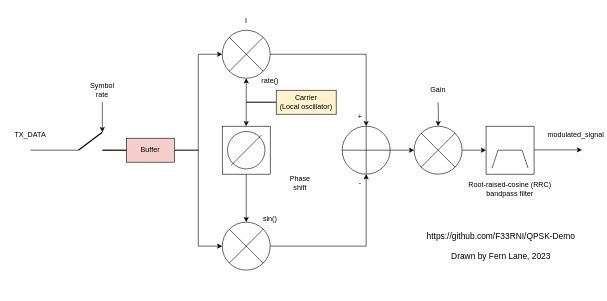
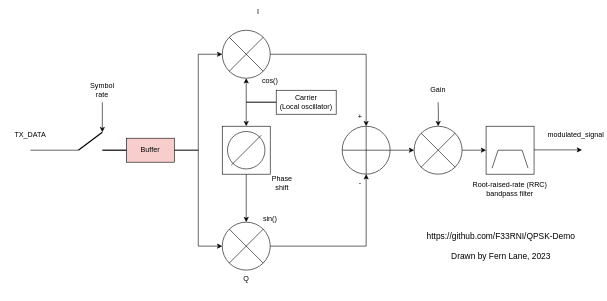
  <mxCell id="0" />
  <mxCell id="1" parent="0" />
  <mxCell id="2" value="TX_DATA" style="text;html=1;strokeColor=none;fillColor=none;align=center;verticalAlign=middle;whiteSpace=wrap;rounded=0;" parent="1" vertex="1"><mxGeometry x="20" y="210" width="60" height="30" as="geometry" /></mxCell>
  <mxCell id="3" value="" style="endArrow=classic;html=1;rounded=0;strokeWidth=1;" parent="1" edge="1"><mxGeometry width="50" height="50" relative="1" as="geometry"><mxPoint x="170" y="170" as="sourcePoint" /><mxPoint x="170" y="220" as="targetPoint" /></mxGeometry></mxCell>
  <mxCell id="4" style="edgeStyle=orthogonalEdgeStyle;rounded=0;orthogonalLoop=1;jettySize=auto;html=1;entryX=0;entryY=0.5;entryDx=0;entryDy=0;strokeWidth=1;" parent="1" source="6" target="8" edge="1"><mxGeometry relative="1" as="geometry" /></mxCell>
  <mxCell id="5" style="edgeStyle=orthogonalEdgeStyle;rounded=0;orthogonalLoop=1;jettySize=auto;html=1;entryX=0;entryY=0.5;entryDx=0;entryDy=0;strokeWidth=1;" parent="1" source="6" target="14" edge="1"><mxGeometry relative="1" as="geometry" /></mxCell>
  <mxCell id="6" value="Buffer" style="rounded=0;whiteSpace=wrap;html=1;fillColor=#f8cecc;" parent="1" vertex="1"><mxGeometry x="210" y="230" width="80" height="40" as="geometry" /></mxCell>
  <mxCell id="7" style="edgeStyle=orthogonalEdgeStyle;rounded=0;orthogonalLoop=1;jettySize=auto;html=1;entryX=0.5;entryY=0;entryDx=0;entryDy=0;strokeWidth=1;" parent="1" source="8" target="19" edge="1"><mxGeometry relative="1" as="geometry" /></mxCell>
  <mxCell id="8" value="" style="shape=sumEllipse;perimeter=ellipsePerimeter;whiteSpace=wrap;html=1;backgroundOutline=1;" parent="1" vertex="1"><mxGeometry x="370" y="50" width="80" height="80" as="geometry" /></mxCell>
  <mxCell id="9" style="edgeStyle=orthogonalEdgeStyle;rounded=0;orthogonalLoop=1;jettySize=auto;html=1;entryX=0.5;entryY=1;entryDx=0;entryDy=0;strokeWidth=1;" parent="1" source="11" target="8" edge="1"><mxGeometry relative="1" as="geometry" /></mxCell>
  <mxCell id="10" style="edgeStyle=orthogonalEdgeStyle;rounded=0;orthogonalLoop=1;jettySize=auto;html=1;exitX=0;exitY=0.5;exitDx=0;exitDy=0;strokeWidth=1;" parent="1" source="11" target="27" edge="1"><mxGeometry relative="1" as="geometry" /></mxCell>
- <mxCell id="11" value="Carrier&lt;br&gt;(Local oscillator)" style="rounded=0;whiteSpace=wrap;html=1;fillColor=#fff2cc;" parent="1" vertex="1"><mxGeometry x="460" y="150" width="100" height="40" as="geometry" /></mxCell>
+ <mxCell id="11" value="Carrier&lt;br&gt;(Local oscillator)" style="rounded=0;whiteSpace=wrap;html=1;" parent="1" vertex="1"><mxGeometry x="460" y="150" width="100" height="40" as="geometry" /></mxCell>
  <mxCell id="12" style="edgeStyle=orthogonalEdgeStyle;rounded=0;orthogonalLoop=1;jettySize=auto;html=1;exitX=0.5;exitY=1;exitDx=0;exitDy=0;entryX=0.5;entryY=0;entryDx=0;entryDy=0;strokeWidth=1;" parent="1" source="27" target="14" edge="1"><mxGeometry relative="1" as="geometry" /></mxCell>
  <mxCell id="13" style="edgeStyle=orthogonalEdgeStyle;rounded=0;orthogonalLoop=1;jettySize=auto;html=1;entryX=0.5;entryY=1;entryDx=0;entryDy=0;strokeWidth=1;" parent="1" source="14" target="19" edge="1"><mxGeometry relative="1" as="geometry" /></mxCell>
  <mxCell id="14" value="" style="shape=sumEllipse;perimeter=ellipsePerimeter;whiteSpace=wrap;html=1;backgroundOutline=1;" parent="1" vertex="1"><mxGeometry x="370" y="370" width="80" height="80" as="geometry" /></mxCell>
- <mxCell id="15" value="Phase shift" style="text;html=1;strokeColor=none;fillColor=none;align=center;verticalAlign=middle;whiteSpace=wrap;rounded=0;" parent="1" vertex="1"><mxGeometry x="470" y="290" width="60" height="30" as="geometry" /></mxCell>
+ <mxCell id="15" value="Phase shift" style="text;html=1;strokeColor=none;fillColor=none;align=center;verticalAlign=middle;whiteSpace=wrap;rounded=0;" parent="1" vertex="1"><mxGeometry x="440" y="290" width="60" height="30" as="geometry" /></mxCell>
  <mxCell id="16" value="sin()" style="text;html=1;strokeColor=none;fillColor=none;align=center;verticalAlign=middle;whiteSpace=wrap;rounded=0;" parent="1" vertex="1"><mxGeometry x="420" y="350" width="60" height="30" as="geometry" /></mxCell>
- <mxCell id="17" value="rate()" style="text;html=1;strokeColor=none;fillColor=none;align=center;verticalAlign=middle;whiteSpace=wrap;rounded=0;" parent="1" vertex="1"><mxGeometry x="420" y="120" width="60" height="30" as="geometry" /></mxCell>
+ <mxCell id="17" value="cos()" style="text;html=1;strokeColor=none;fillColor=none;align=center;verticalAlign=middle;whiteSpace=wrap;rounded=0;" parent="1" vertex="1"><mxGeometry x="420" y="120" width="60" height="30" as="geometry" /></mxCell>
  <mxCell id="18" style="edgeStyle=orthogonalEdgeStyle;rounded=0;orthogonalLoop=1;jettySize=auto;html=1;strokeWidth=1;" parent="1" source="19" target="23" edge="1"><mxGeometry relative="1" as="geometry" /></mxCell>
  <mxCell id="19" value="" style="shape=orEllipse;perimeter=ellipsePerimeter;whiteSpace=wrap;html=1;backgroundOutline=1;" parent="1" vertex="1"><mxGeometry x="570" y="210" width="80" height="80" as="geometry" /></mxCell>
  <mxCell id="20" value="-" style="text;html=1;strokeColor=none;fillColor=none;align=center;verticalAlign=middle;whiteSpace=wrap;rounded=0;" parent="1" vertex="1"><mxGeometry x="570" y="290" width="60" height="30" as="geometry" /></mxCell>
  <mxCell id="21" value="+" style="text;html=1;strokeColor=none;fillColor=none;align=center;verticalAlign=middle;whiteSpace=wrap;rounded=0;" parent="1" vertex="1"><mxGeometry x="570" y="180" width="60" height="30" as="geometry" /></mxCell>
  <mxCell id="22" style="edgeStyle=orthogonalEdgeStyle;rounded=0;orthogonalLoop=1;jettySize=auto;html=1;" parent="1" source="23" edge="1"><mxGeometry relative="1" as="geometry"><mxPoint x="810" y="250" as="targetPoint" /></mxGeometry></mxCell>
  <mxCell id="23" value="" style="shape=sumEllipse;perimeter=ellipsePerimeter;whiteSpace=wrap;html=1;backgroundOutline=1;" parent="1" vertex="1"><mxGeometry x="690" y="210" width="80" height="80" as="geometry" /></mxCell>
  <mxCell id="24" style="edgeStyle=orthogonalEdgeStyle;rounded=0;orthogonalLoop=1;jettySize=auto;html=1;entryX=0.5;entryY=0;entryDx=0;entryDy=0;strokeWidth=1;" parent="1" target="23" edge="1"><mxGeometry relative="1" as="geometry"><mxPoint x="730" y="170" as="sourcePoint" /></mxGeometry></mxCell>
  <mxCell id="25" value="modulated_signal" style="text;html=1;strokeColor=none;fillColor=none;align=center;verticalAlign=middle;whiteSpace=wrap;rounded=0;" parent="1" vertex="1"><mxGeometry x="930" y="210" width="60" height="30" as="geometry" /></mxCell>
  <mxCell id="26" value="" style="group" parent="1" vertex="1" connectable="0"><mxGeometry x="370" y="210" width="80" height="80" as="geometry" /></mxCell>
  <mxCell id="27" value="" style="whiteSpace=wrap;html=1;aspect=fixed;" parent="26" vertex="1"><mxGeometry width="80" height="80" as="geometry" /></mxCell>
  <mxCell id="28" value="" style="ellipse;whiteSpace=wrap;html=1;aspect=fixed;" parent="26" vertex="1"><mxGeometry x="8.75" y="8.75" width="62.5" height="62.5" as="geometry" /></mxCell>
  <mxCell id="29" value="" style="endArrow=none;html=1;rounded=0;strokeWidth=1;" parent="26" edge="1"><mxGeometry width="50" height="50" relative="1" as="geometry"><mxPoint x="15" y="65" as="sourcePoint" /><mxPoint x="65" y="15" as="targetPoint" /></mxGeometry></mxCell>
  <mxCell id="30" value="" style="group" parent="1" vertex="1" connectable="0"><mxGeometry x="130" y="220" width="80" height="30" as="geometry" /></mxCell>
  <mxCell id="31" value="" style="endArrow=none;html=1;rounded=0;strokeWidth=2;" parent="30" edge="1"><mxGeometry width="50" height="50" relative="1" as="geometry"><mxPoint y="30" as="sourcePoint" /><mxPoint x="40" as="targetPoint" /></mxGeometry></mxCell>
  <mxCell id="32" value="" style="endArrow=none;html=1;rounded=0;strokeWidth=2;" parent="30" edge="1"><mxGeometry width="50" height="50" relative="1" as="geometry"><mxPoint x="40" y="30" as="sourcePoint" /><mxPoint x="80" y="30" as="targetPoint" /></mxGeometry></mxCell>
  <mxCell id="33" style="edgeStyle=orthogonalEdgeStyle;rounded=0;orthogonalLoop=1;jettySize=auto;html=1;" parent="1" edge="1"><mxGeometry relative="1" as="geometry"><mxPoint x="970" y="249.5" as="targetPoint" /><mxPoint x="890" y="249.5" as="sourcePoint" /></mxGeometry></mxCell>
  <mxCell id="34" value="" style="group" parent="1" vertex="1" connectable="0"><mxGeometry x="810" y="210" width="80" height="80" as="geometry" /></mxCell>
  <mxCell id="35" value="" style="rounded=0;whiteSpace=wrap;html=1;container=0;" parent="34" vertex="1"><mxGeometry width="80" height="80" as="geometry" /></mxCell>
  <mxCell id="36" value="" style="endArrow=none;html=1;rounded=0;entryX=0.875;entryY=0.875;entryDx=0;entryDy=0;exitX=0.125;exitY=0.875;exitDx=0;exitDy=0;exitPerimeter=0;entryPerimeter=0;" parent="34" source="35" target="35" edge="1"><mxGeometry width="50" height="50" relative="1" as="geometry"><mxPoint y="80" as="sourcePoint" /><mxPoint x="50" y="30" as="targetPoint" /><Array as="points"><mxPoint x="20" y="40" /><mxPoint x="60" y="40" /></Array></mxGeometry></mxCell>
- <mxCell id="37" value="Root-raised-cosine (RRC) bandpass filter" style="text;html=1;strokeColor=none;fillColor=none;align=center;verticalAlign=middle;whiteSpace=wrap;rounded=0;" parent="1" vertex="1"><mxGeometry x="775" y="300" width="150" height="30" as="geometry" /></mxCell>
+ <mxCell id="37" value="Root-raised-rate (RRC) bandpass filter" style="text;html=1;strokeColor=none;fillColor=none;align=center;verticalAlign=middle;whiteSpace=wrap;rounded=0;" parent="1" vertex="1"><mxGeometry x="775" y="300" width="150" height="30" as="geometry" /></mxCell>
  <mxCell id="38" value="Symbol rate" style="text;html=1;strokeColor=none;fillColor=none;align=center;verticalAlign=middle;whiteSpace=wrap;rounded=0;" parent="1" vertex="1"><mxGeometry x="140" y="135" width="60" height="30" as="geometry" /></mxCell>
  <mxCell id="39" value="Gain" style="text;html=1;strokeColor=none;fillColor=none;align=center;verticalAlign=middle;whiteSpace=wrap;rounded=0;" parent="1" vertex="1"><mxGeometry x="700" y="135" width="60" height="30" as="geometry" /></mxCell>
  <mxCell id="40" value="" style="endArrow=none;html=1;rounded=0;" parent="1" edge="1"><mxGeometry width="50" height="50" relative="1" as="geometry"><mxPoint x="50" y="250" as="sourcePoint" /><mxPoint x="130" y="250" as="targetPoint" /></mxGeometry></mxCell>
- <mxCell id="41" value="I" style="text;html=1;strokeColor=none;fillColor=none;align=center;verticalAlign=middle;whiteSpace=wrap;rounded=0;" parent="1" vertex="1"><mxGeometry x="380" y="20" width="60" height="30" as="geometry" /></mxCell>
+ <mxCell id="41" value="I" style="text;html=1;strokeColor=none;fillColor=none;align=center;verticalAlign=middle;whiteSpace=wrap;rounded=0;" parent="1" vertex="1"><mxGeometry x="400" y="5" width="60" height="30" as="geometry" /></mxCell>
+ <mxCell id="42" value="Q" style="text;html=1;strokeColor=none;fillColor=none;align=center;verticalAlign=middle;whiteSpace=wrap;rounded=0;" parent="1" vertex="1"><mxGeometry x="380" y="450" width="60" height="30" as="geometry" /></mxCell>
  <mxCell id="43" value="https://github.com/F33RNI/QPSK-Demo&lt;br&gt;&lt;br&gt;Drawn by Fern Lane, 2023" style="text;html=1;strokeColor=none;fillColor=none;align=center;verticalAlign=middle;whiteSpace=wrap;rounded=0;strokeWidth=1;fontSize=14;fontStyle=0" parent="1" vertex="1"><mxGeometry x="700" y="395" width="270" height="30" as="geometry" /></mxCell>
